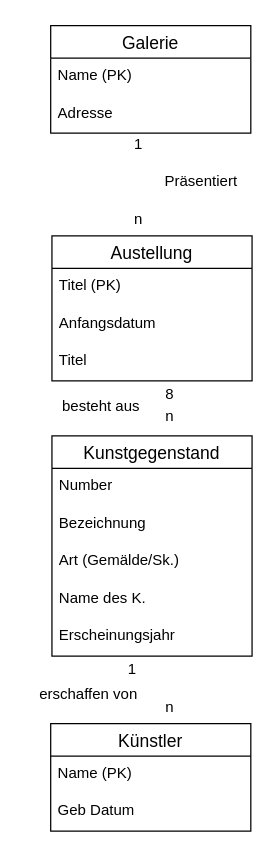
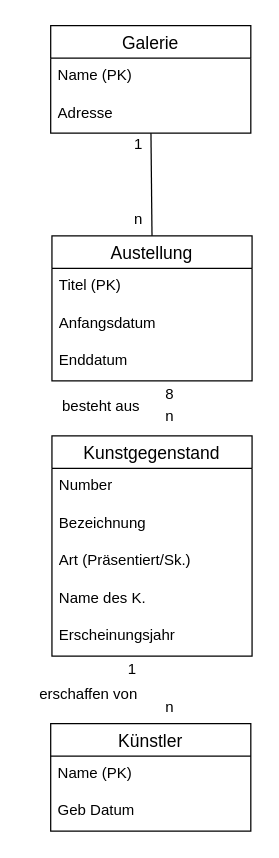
  <mxCell id="0" />
  <mxCell id="1" parent="0" />
  <mxCell id="2" value="Galerie" style="swimlane;fontStyle=0;childLayout=stackLayout;horizontal=1;startSize=26;horizontalStack=0;resizeParent=1;resizeParentMax=0;resizeLast=0;collapsible=1;marginBottom=0;align=center;fontSize=14;" vertex="1" parent="1"><mxGeometry x="40" y="20" width="160" height="86" as="geometry" /></mxCell>
  <mxCell id="3" value="Name (PK)" style="text;strokeColor=none;fillColor=none;spacingLeft=4;spacingRight=4;overflow=hidden;rotatable=0;points=[[0,0.5],[1,0.5]];portConstraint=eastwest;fontSize=12;whiteSpace=wrap;html=1;" vertex="1" parent="2"><mxGeometry y="26" width="160" height="30" as="geometry" /></mxCell>
  <mxCell id="4" value="Adresse" style="text;strokeColor=none;fillColor=none;spacingLeft=4;spacingRight=4;overflow=hidden;rotatable=0;points=[[0,0.5],[1,0.5]];portConstraint=eastwest;fontSize=12;whiteSpace=wrap;html=1;" vertex="1" parent="2"><mxGeometry y="56" width="160" height="30" as="geometry" /></mxCell>
  <mxCell id="5" value="Austellung" style="swimlane;fontStyle=0;childLayout=stackLayout;horizontal=1;startSize=26;horizontalStack=0;resizeParent=1;resizeParentMax=0;resizeLast=0;collapsible=1;marginBottom=0;align=center;fontSize=14;" vertex="1" parent="1"><mxGeometry x="41" y="188" width="160" height="116" as="geometry" /></mxCell>
  <mxCell id="6" value="Titel (PK)" style="text;strokeColor=none;fillColor=none;spacingLeft=4;spacingRight=4;overflow=hidden;rotatable=0;points=[[0,0.5],[1,0.5]];portConstraint=eastwest;fontSize=12;whiteSpace=wrap;html=1;" vertex="1" parent="5"><mxGeometry y="26" width="160" height="30" as="geometry" /></mxCell>
  <mxCell id="7" value="Anfangsdatum" style="text;strokeColor=none;fillColor=none;spacingLeft=4;spacingRight=4;overflow=hidden;rotatable=0;points=[[0,0.5],[1,0.5]];portConstraint=eastwest;fontSize=12;whiteSpace=wrap;html=1;" vertex="1" parent="5"><mxGeometry y="56" width="160" height="30" as="geometry" /></mxCell>
- <mxCell id="8" value="Titel" style="text;strokeColor=none;fillColor=none;spacingLeft=4;spacingRight=4;overflow=hidden;rotatable=0;points=[[0,0.5],[1,0.5]];portConstraint=eastwest;fontSize=12;whiteSpace=wrap;html=1;" vertex="1" parent="5"><mxGeometry y="86" width="160" height="30" as="geometry" /></mxCell>
+ <mxCell id="8" value="Enddatum" style="text;strokeColor=none;fillColor=none;spacingLeft=4;spacingRight=4;overflow=hidden;rotatable=0;points=[[0,0.5],[1,0.5]];portConstraint=eastwest;fontSize=12;whiteSpace=wrap;html=1;" vertex="1" parent="5"><mxGeometry y="86" width="160" height="30" as="geometry" /></mxCell>
  <mxCell id="9" value="Kunstgegenstand" style="swimlane;fontStyle=0;childLayout=stackLayout;horizontal=1;startSize=26;horizontalStack=0;resizeParent=1;resizeParentMax=0;resizeLast=0;collapsible=1;marginBottom=0;align=center;fontSize=14;" vertex="1" parent="1"><mxGeometry x="41" y="348" width="160" height="176" as="geometry" /></mxCell>
  <mxCell id="10" value="Number" style="text;strokeColor=none;fillColor=none;spacingLeft=4;spacingRight=4;overflow=hidden;rotatable=0;points=[[0,0.5],[1,0.5]];portConstraint=eastwest;fontSize=12;whiteSpace=wrap;html=1;" vertex="1" parent="9"><mxGeometry y="26" width="160" height="30" as="geometry" /></mxCell>
  <mxCell id="11" value="Bezeichnung" style="text;strokeColor=none;fillColor=none;spacingLeft=4;spacingRight=4;overflow=hidden;rotatable=0;points=[[0,0.5],[1,0.5]];portConstraint=eastwest;fontSize=12;whiteSpace=wrap;html=1;" vertex="1" parent="9"><mxGeometry y="56" width="160" height="30" as="geometry" /></mxCell>
- <mxCell id="12" value="Art (Gemälde/Sk.)" style="text;strokeColor=none;fillColor=none;spacingLeft=4;spacingRight=4;overflow=hidden;rotatable=0;points=[[0,0.5],[1,0.5]];portConstraint=eastwest;fontSize=12;whiteSpace=wrap;html=1;" vertex="1" parent="9"><mxGeometry y="86" width="160" height="30" as="geometry" /></mxCell>
+ <mxCell id="12" value="Art (Präsentiert/Sk.)" style="text;strokeColor=none;fillColor=none;spacingLeft=4;spacingRight=4;overflow=hidden;rotatable=0;points=[[0,0.5],[1,0.5]];portConstraint=eastwest;fontSize=12;whiteSpace=wrap;html=1;" vertex="1" parent="9"><mxGeometry y="86" width="160" height="30" as="geometry" /></mxCell>
  <mxCell id="13" value="Name des K." style="text;strokeColor=none;fillColor=none;spacingLeft=4;spacingRight=4;overflow=hidden;rotatable=0;points=[[0,0.5],[1,0.5]];portConstraint=eastwest;fontSize=12;whiteSpace=wrap;html=1;" vertex="1" parent="9"><mxGeometry y="116" width="160" height="30" as="geometry" /></mxCell>
  <mxCell id="14" value="Erscheinungsjahr" style="text;strokeColor=none;fillColor=none;spacingLeft=4;spacingRight=4;overflow=hidden;rotatable=0;points=[[0,0.5],[1,0.5]];portConstraint=eastwest;fontSize=12;whiteSpace=wrap;html=1;" vertex="1" parent="9"><mxGeometry y="146" width="160" height="30" as="geometry" /></mxCell>
  <mxCell id="15" value="Künstler" style="swimlane;fontStyle=0;childLayout=stackLayout;horizontal=1;startSize=26;horizontalStack=0;resizeParent=1;resizeParentMax=0;resizeLast=0;collapsible=1;marginBottom=0;align=center;fontSize=14;" vertex="1" parent="1"><mxGeometry x="40" y="578" width="160" height="86" as="geometry" /></mxCell>
  <mxCell id="16" value="Name (PK)" style="text;strokeColor=none;fillColor=none;spacingLeft=4;spacingRight=4;overflow=hidden;rotatable=0;points=[[0,0.5],[1,0.5]];portConstraint=eastwest;fontSize=12;whiteSpace=wrap;html=1;" vertex="1" parent="15"><mxGeometry y="26" width="160" height="30" as="geometry" /></mxCell>
  <mxCell id="17" value="Geb Datum" style="text;strokeColor=none;fillColor=none;spacingLeft=4;spacingRight=4;overflow=hidden;rotatable=0;points=[[0,0.5],[1,0.5]];portConstraint=eastwest;fontSize=12;whiteSpace=wrap;html=1;" vertex="1" parent="15"><mxGeometry y="56" width="160" height="30" as="geometry" /></mxCell>
- <mxCell id="19" value="Präsentiert" style="text;html=1;align=center;verticalAlign=middle;resizable=0;points=[];autosize=1;strokeColor=none;fillColor=none;" vertex="1" parent="1"><mxGeometry x="120" y="130" width="80" height="30" as="geometry" /></mxCell>
+ <mxCell id="18" value="" style="endArrow=none;html=1;rounded=0;entryX=0.501;entryY=1.003;entryDx=0;entryDy=0;entryPerimeter=0;exitX=0.5;exitY=0;exitDx=0;exitDy=0;" edge="1" parent="1" source="5" target="4"><mxGeometry width="50" height="50" relative="1" as="geometry"><mxPoint x="-13" y="228" as="sourcePoint" /><mxPoint x="37" y="178" as="targetPoint" /></mxGeometry></mxCell>
  <mxCell id="20" value="1" style="text;html=1;align=center;verticalAlign=middle;resizable=0;points=[];autosize=1;strokeColor=none;fillColor=none;" vertex="1" parent="1"><mxGeometry x="95" y="100" width="30" height="30" as="geometry" /></mxCell>
  <mxCell id="21" value="n" style="text;html=1;align=center;verticalAlign=middle;resizable=0;points=[];autosize=1;strokeColor=none;fillColor=none;" vertex="1" parent="1"><mxGeometry x="95" y="160" width="30" height="30" as="geometry" /></mxCell>
  <mxCell id="22" value="besteht aus" style="text;html=1;align=center;verticalAlign=middle;resizable=0;points=[];autosize=1;strokeColor=none;fillColor=none;" vertex="1" parent="1"><mxGeometry x="35" y="310" width="90" height="30" as="geometry" /></mxCell>
  <mxCell id="23" value="8" style="text;html=1;align=center;verticalAlign=middle;resizable=0;points=[];autosize=1;strokeColor=none;fillColor=none;" vertex="1" parent="1"><mxGeometry x="120" y="300" width="30" height="30" as="geometry" /></mxCell>
  <mxCell id="24" value="n" style="text;html=1;align=center;verticalAlign=middle;resizable=0;points=[];autosize=1;strokeColor=none;fillColor=none;" vertex="1" parent="1"><mxGeometry x="120" y="318" width="30" height="30" as="geometry" /></mxCell>
  <mxCell id="25" value="1" style="text;html=1;align=center;verticalAlign=middle;resizable=0;points=[];autosize=1;strokeColor=none;fillColor=none;" vertex="1" parent="1"><mxGeometry x="90" y="520" width="30" height="30" as="geometry" /></mxCell>
  <mxCell id="26" value="n" style="text;html=1;align=center;verticalAlign=middle;resizable=0;points=[];autosize=1;strokeColor=none;fillColor=none;" vertex="1" parent="1"><mxGeometry x="120" y="550" width="30" height="30" as="geometry" /></mxCell>
  <mxCell id="27" value="erschaffen von" style="text;html=1;align=center;verticalAlign=middle;resizable=0;points=[];autosize=1;strokeColor=none;fillColor=none;" vertex="1" parent="1"><mxGeometry x="20" y="540" width="100" height="30" as="geometry" /></mxCell>
